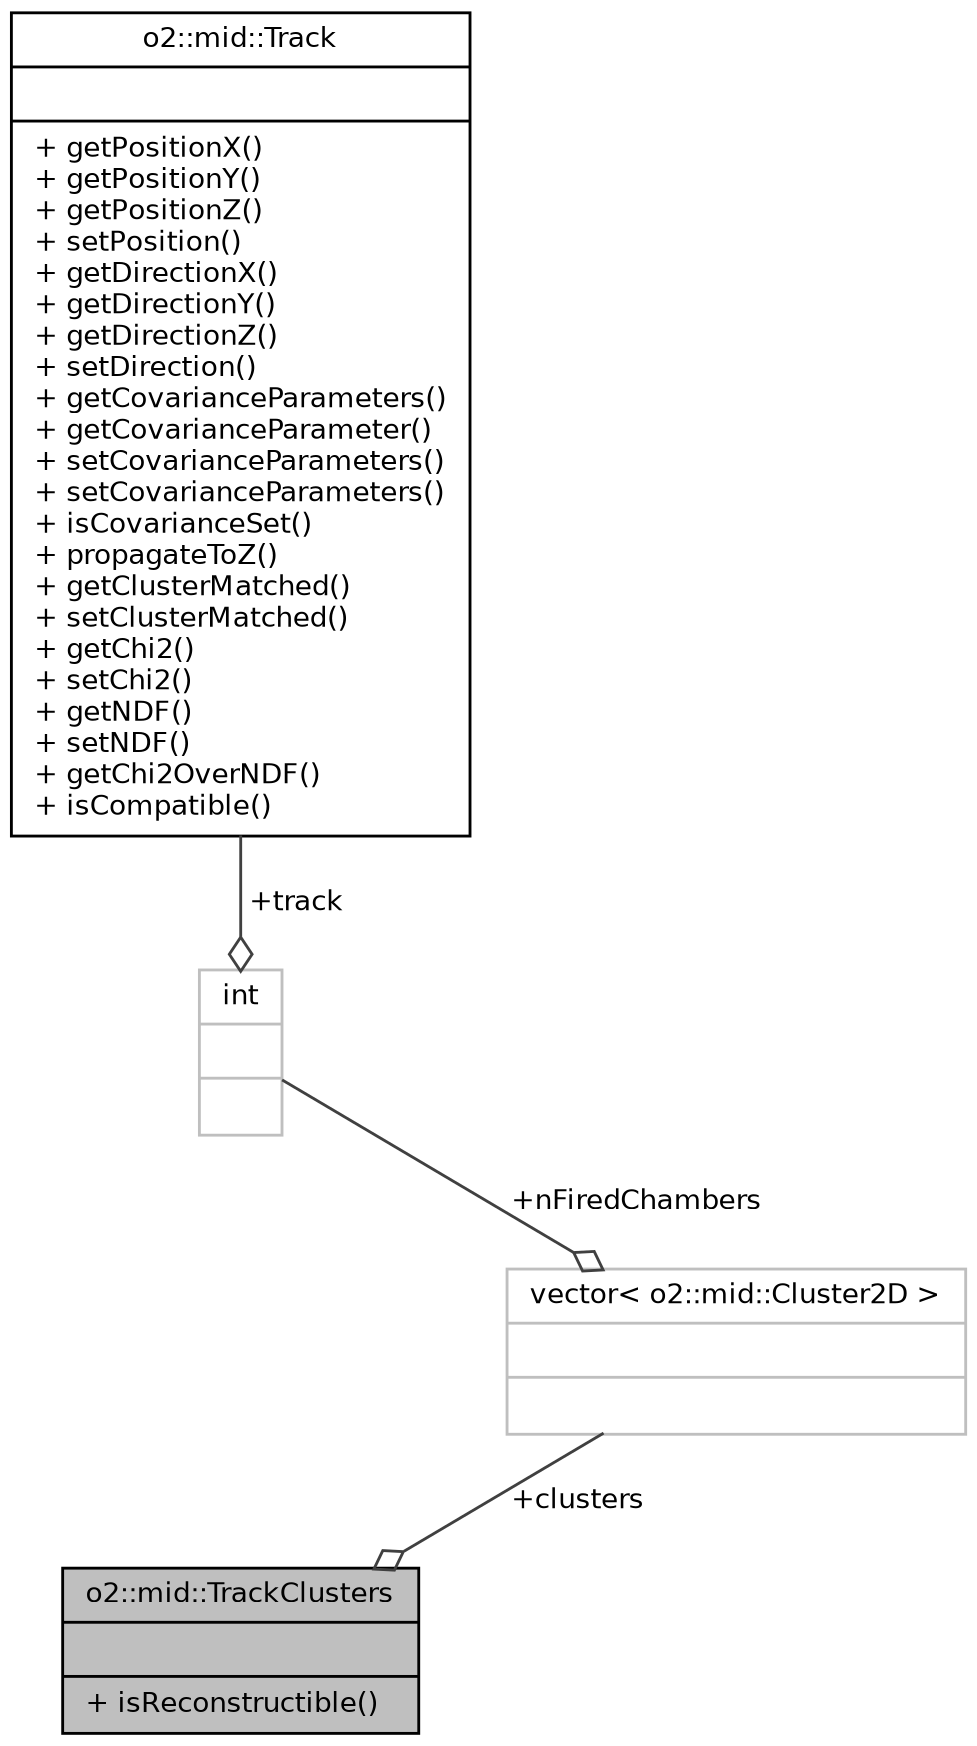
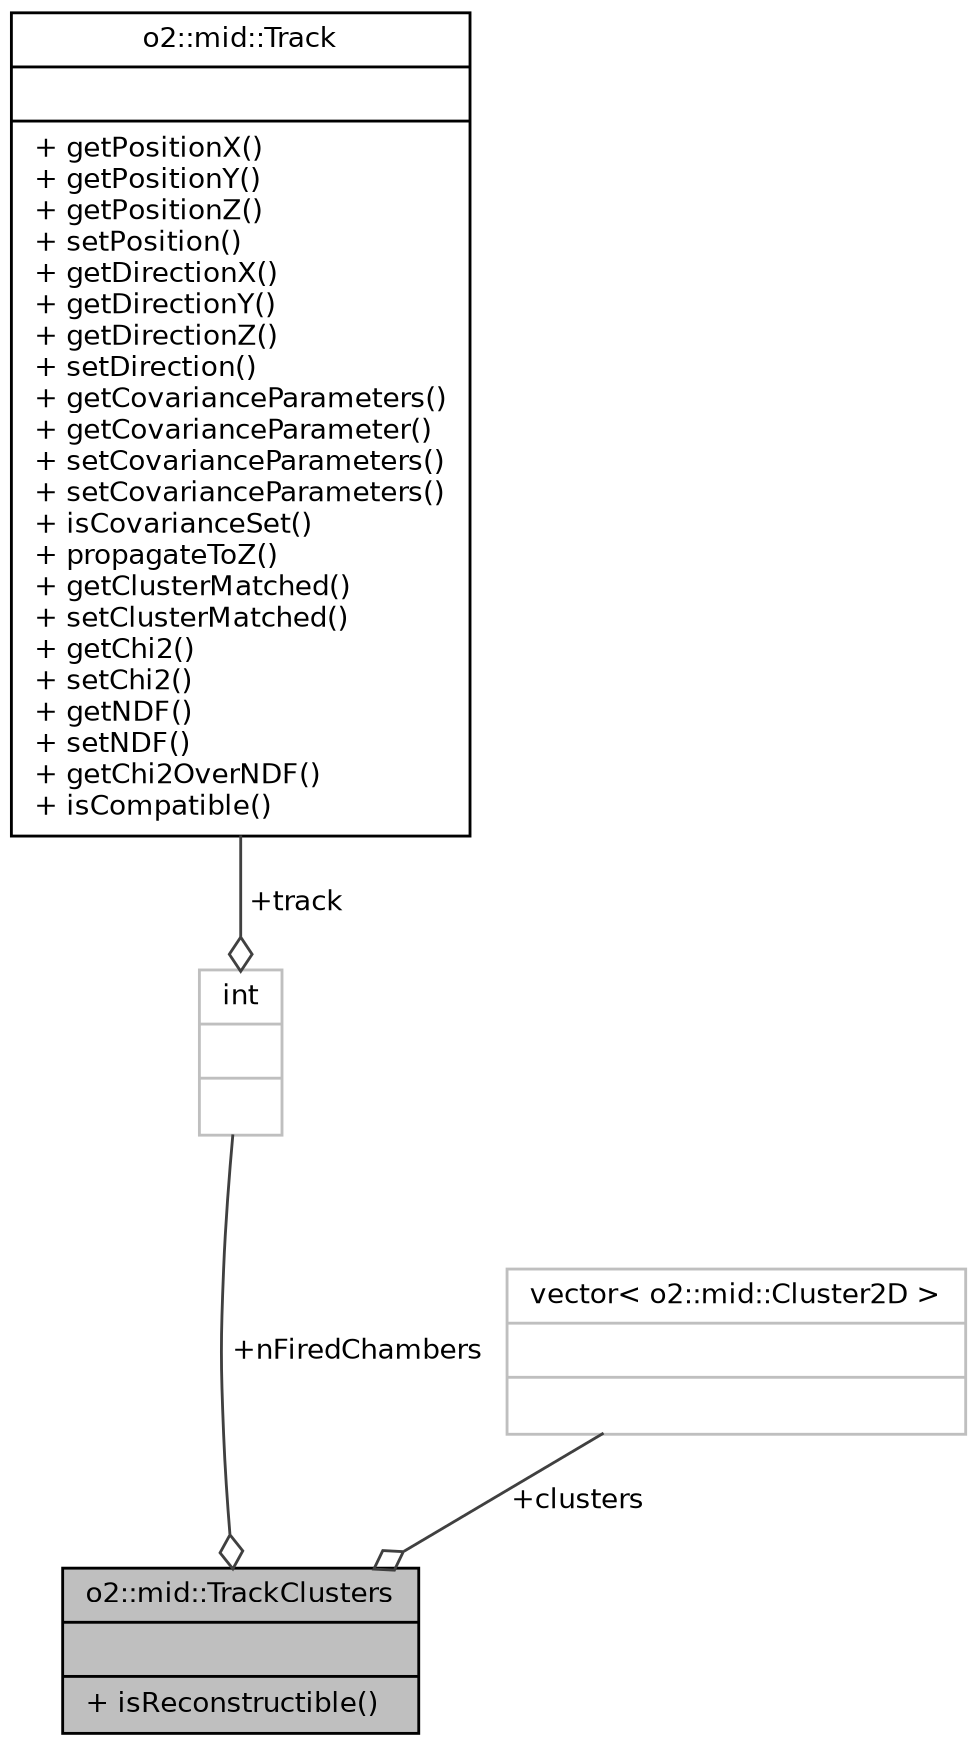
  digraph {
    node [color=black fontname=Helvetica fontsize=10 shape=record]
    edge [arrowhead=odiamond color=grey25 fontname=Helvetica fontsize=10 labelfontname=Helvetica labelfontsize=10 style=solid]
    n1 [fillcolor=grey75 fontcolor=black height=0.2 label="{o2::mid::TrackClusters\n||+ isReconstructible()\l}" style=filled width=0.4]
    n2 [height=0.2 label="{o2::mid::Track\n||+ getPositionX()\l+ getPositionY()\l+ getPositionZ()\l+ setPosition()\l+ getDirectionX()\l+ getDirectionY()\l+ getDirectionZ()\l+ setDirection()\l+ getCovarianceParameters()\l+ getCovarianceParameter()\l+ setCovarianceParameters()\l+ setCovarianceParameters()\l+ isCovarianceSet()\l+ propagateToZ()\l+ getClusterMatched()\l+ setClusterMatched()\l+ getChi2()\l+ setChi2()\l+ getNDF()\l+ setNDF()\l+ getChi2OverNDF()\l+ isCompatible()\l}" width=0.4]
    n3 [color=grey75 height=0.2 label="{int\n||}" width=0.4]
    n4 [color=grey75 height=0.2 label="{vector\< o2::mid::Cluster2D \>\n||}" width=0.4]
    n2 -> n3 [label=" +track"]
-   n3 -> n4 [label=" +nFiredChambers"]
+   n3 -> n1 [label=" +nFiredChambers"]
    n4 -> n1 [label=" +clusters"]
  }
